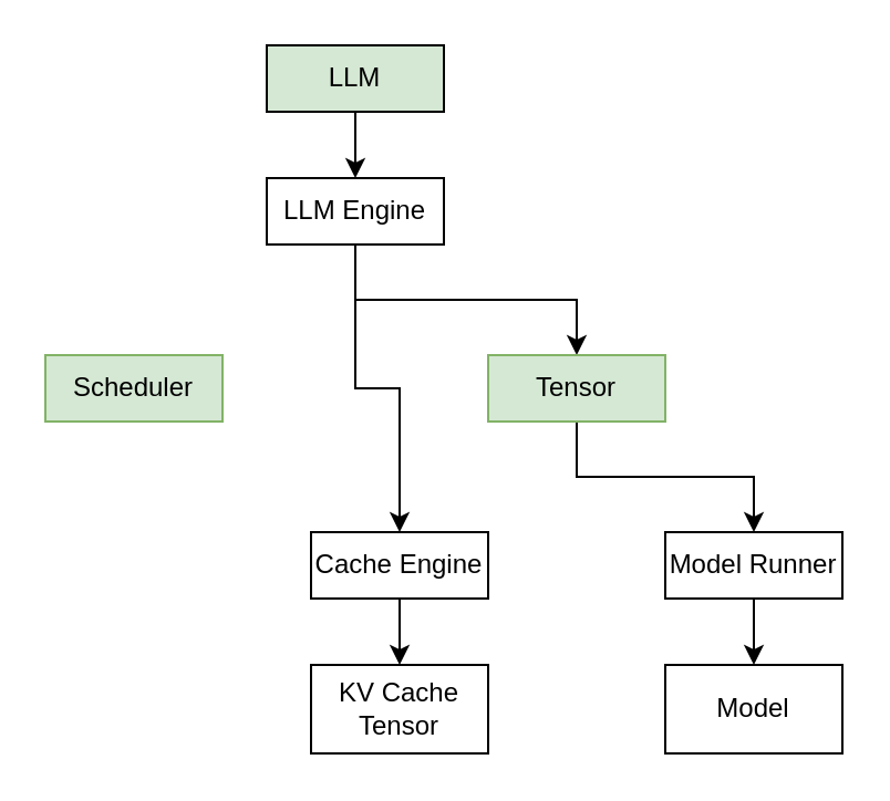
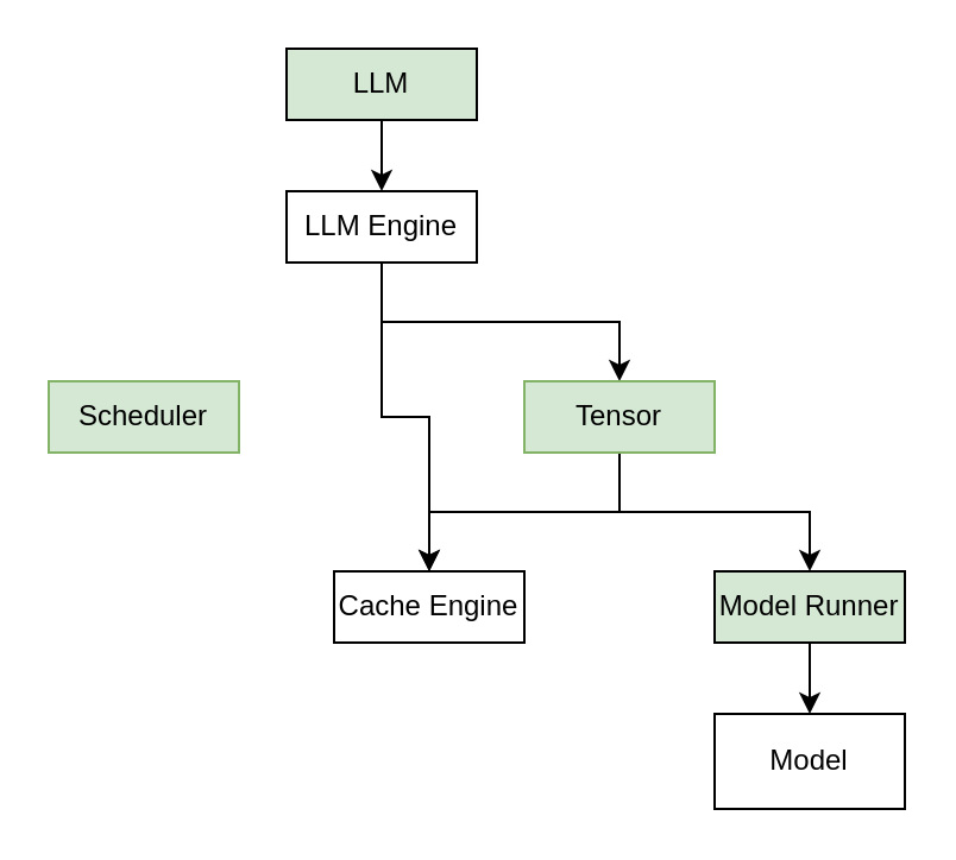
  <mxCell id="0" />
  <mxCell id="1" parent="0" />
  <mxCell id="2" value="" style="edgeStyle=orthogonalEdgeStyle;rounded=0;orthogonalLoop=1;jettySize=auto;html=1;" edge="1" parent="1" source="3" target="6"><mxGeometry relative="1" as="geometry" /></mxCell>
  <mxCell id="3" value="LLM" style="rounded=0;whiteSpace=wrap;html=1;fillColor=#d5e8d4;" parent="1" vertex="1"><mxGeometry x="120" y="20" width="80" height="30" as="geometry" /></mxCell>
  <mxCell id="4" style="edgeStyle=orthogonalEdgeStyle;rounded=0;orthogonalLoop=1;jettySize=auto;html=1;exitX=0.5;exitY=1;exitDx=0;exitDy=0;" edge="1" parent="1" source="6" target="11"><mxGeometry relative="1" as="geometry" /></mxCell>
  <mxCell id="5" style="edgeStyle=orthogonalEdgeStyle;rounded=0;orthogonalLoop=1;jettySize=auto;html=1;exitX=0.5;exitY=1;exitDx=0;exitDy=0;entryX=0.5;entryY=0;entryDx=0;entryDy=0;" edge="1" parent="1" source="6" target="10"><mxGeometry relative="1" as="geometry" /></mxCell>
  <mxCell id="6" value="LLM Engine" style="rounded=0;whiteSpace=wrap;html=1;" vertex="1" parent="1"><mxGeometry x="120" y="80" width="80" height="30" as="geometry" /></mxCell>
  <mxCell id="7" value="Scheduler" style="rounded=0;whiteSpace=wrap;html=1;fillColor=#d5e8d4;strokeColor=#82b366;" vertex="1" parent="1"><mxGeometry x="20" y="160" width="80" height="30" as="geometry" /></mxCell>
+ <mxCell id="8" style="edgeStyle=orthogonalEdgeStyle;rounded=0;orthogonalLoop=1;jettySize=auto;html=1;exitX=0.5;exitY=1;exitDx=0;exitDy=0;entryX=0.5;entryY=0;entryDx=0;entryDy=0;" edge="1" parent="1" source="10" target="11"><mxGeometry relative="1" as="geometry" /></mxCell>
  <mxCell id="9" style="edgeStyle=orthogonalEdgeStyle;rounded=0;orthogonalLoop=1;jettySize=auto;html=1;exitX=0.5;exitY=1;exitDx=0;exitDy=0;entryX=0.5;entryY=0;entryDx=0;entryDy=0;" edge="1" parent="1" source="10" target="12"><mxGeometry relative="1" as="geometry" /></mxCell>
  <mxCell id="10" value="Tensor" style="rounded=0;whiteSpace=wrap;html=1;fillColor=#d5e8d4;strokeColor=#82b366;" vertex="1" parent="1"><mxGeometry x="220" y="160" width="80" height="30" as="geometry" /></mxCell>
  <mxCell id="11" value="Cache Engine" style="rounded=0;whiteSpace=wrap;html=1;" vertex="1" parent="1"><mxGeometry x="140" y="240" width="80" height="30" as="geometry" /></mxCell>
- <mxCell id="12" value="Model Runner" style="rounded=0;whiteSpace=wrap;html=1;" vertex="1" parent="1"><mxGeometry x="300" y="240" width="80" height="30" as="geometry" /></mxCell>
- <mxCell id="13" value="" style="endArrow=classic;html=1;rounded=0;exitX=0.5;exitY=1;exitDx=0;exitDy=0;entryX=0.5;entryY=0;entryDx=0;entryDy=0;" edge="1" parent="1" source="11" target="14"><mxGeometry width="50" height="50" relative="1" as="geometry"><mxPoint x="160" y="290" as="sourcePoint" /><mxPoint x="180" y="320" as="targetPoint" /></mxGeometry></mxCell>
- <mxCell id="14" value="KV Cache Tensor" style="rounded=0;whiteSpace=wrap;html=1;" vertex="1" parent="1"><mxGeometry x="140" y="300" width="80" height="40" as="geometry" /></mxCell>
+ <mxCell id="12" value="Model Runner" style="rounded=0;whiteSpace=wrap;html=1;fillColor=#d5e8d4;" vertex="1" parent="1"><mxGeometry x="300" y="240" width="80" height="30" as="geometry" /></mxCell>
  <mxCell id="15" value="Model" style="rounded=0;whiteSpace=wrap;html=1;" vertex="1" parent="1"><mxGeometry x="300" y="300" width="80" height="40" as="geometry" /></mxCell>
  <mxCell id="16" value="" style="endArrow=classic;html=1;rounded=0;exitX=0.5;exitY=1;exitDx=0;exitDy=0;entryX=0.5;entryY=0;entryDx=0;entryDy=0;" edge="1" parent="1" source="12" target="15"><mxGeometry width="50" height="50" relative="1" as="geometry"><mxPoint x="190" y="280" as="sourcePoint" /><mxPoint x="190" y="310" as="targetPoint" /></mxGeometry></mxCell>
